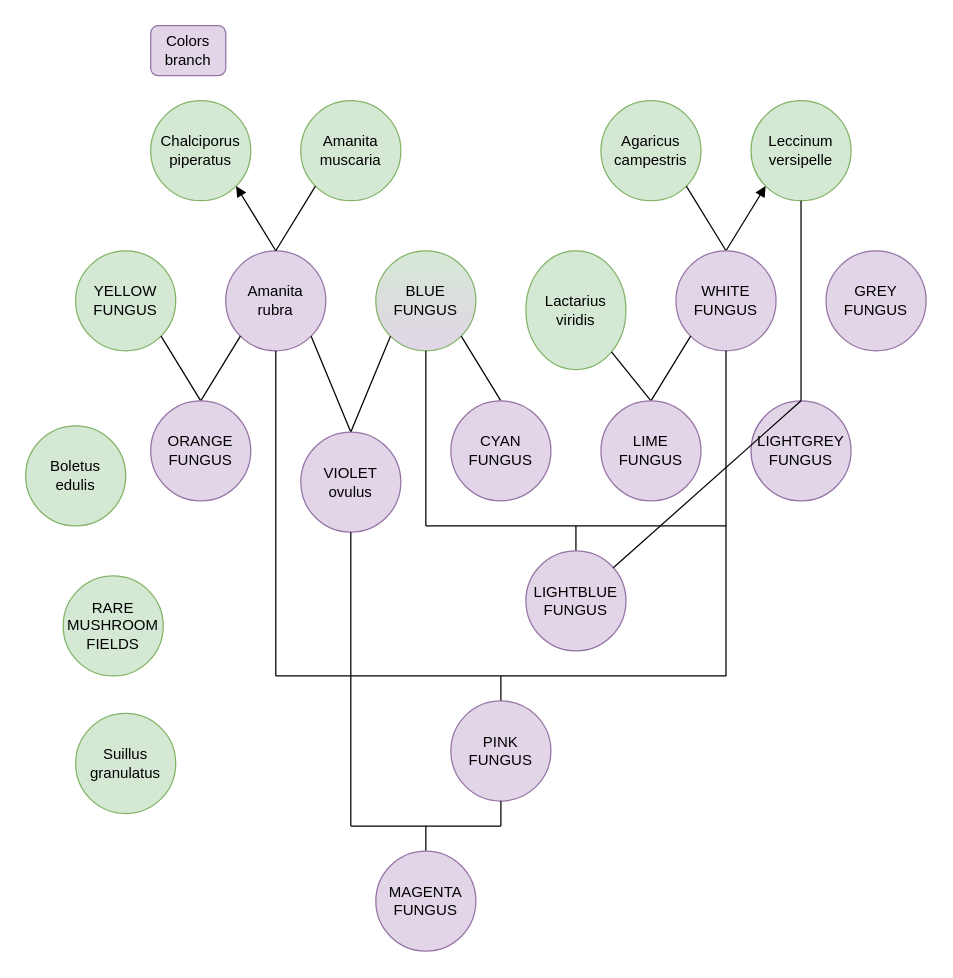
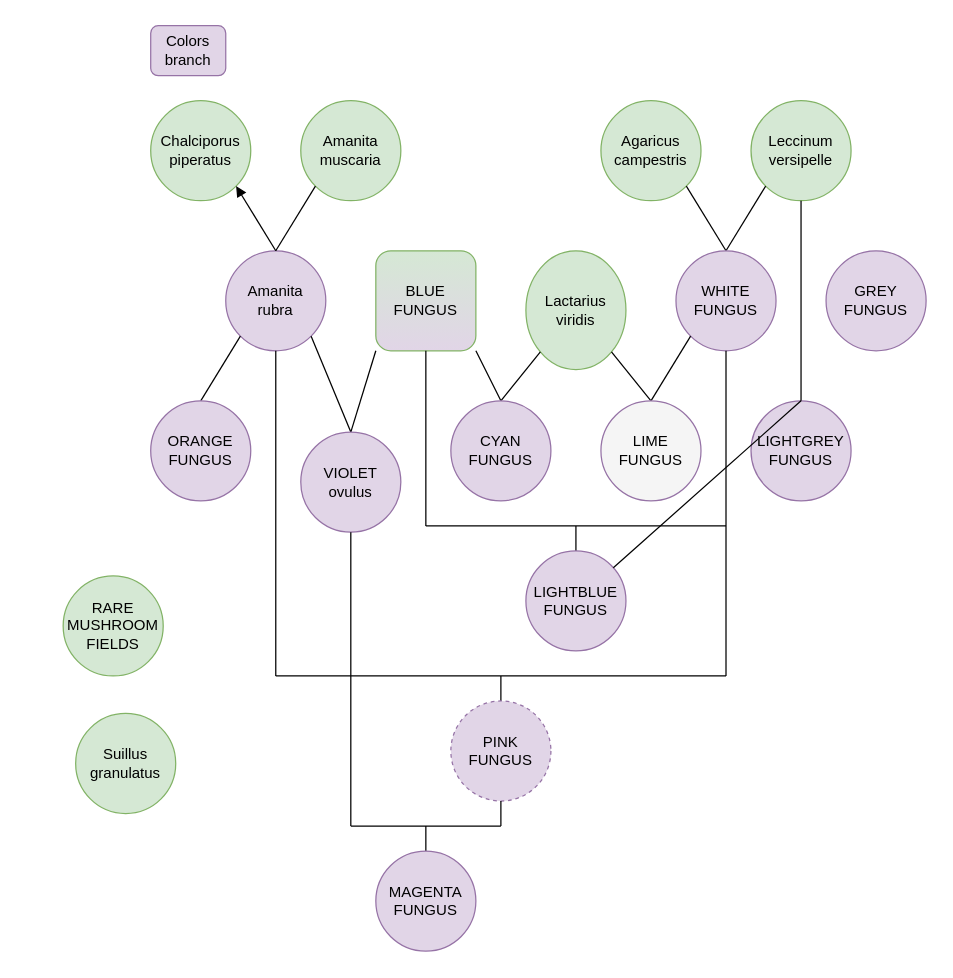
  <mxCell id="0" />
  <mxCell id="1" parent="0" />
  <mxCell id="2" value="Amanita&lt;br&gt;muscaria" style="ellipse;whiteSpace=wrap;html=1;aspect=fixed;fillColor=#d5e8d4;strokeColor=#82b366;" parent="1" vertex="1"><mxGeometry x="240" y="80" width="80" height="80" as="geometry" /></mxCell>
  <mxCell id="3" value="Chalciporus piperatus" style="ellipse;whiteSpace=wrap;html=1;aspect=fixed;fillColor=#d5e8d4;strokeColor=#82b366;" parent="1" vertex="1"><mxGeometry x="120" y="80" width="80" height="80" as="geometry" /></mxCell>
  <mxCell id="4" value="Amanita&lt;br&gt;rubra" style="ellipse;whiteSpace=wrap;html=1;aspect=fixed;fillColor=#e1d5e7;strokeColor=#9673a6;" parent="1" vertex="1"><mxGeometry x="180" y="200" width="80" height="80" as="geometry" /></mxCell>
  <mxCell id="5" value="" style="endArrow=none;html=1;rounded=0;entryX=0;entryY=1;entryDx=0;entryDy=0;exitX=0.5;exitY=0;exitDx=0;exitDy=0;" parent="1" source="4" target="2" edge="1"><mxGeometry width="50" height="50" relative="1" as="geometry"><mxPoint x="140" y="190" as="sourcePoint" /><mxPoint x="180" y="230" as="targetPoint" /></mxGeometry></mxCell>
  <mxCell id="6" value="" style="endArrow=block;html=1;rounded=0;entryX=1;entryY=1;entryDx=0;entryDy=0;exitX=0.5;exitY=0;exitDx=0;exitDy=0;" parent="1" source="4" target="3" edge="1"><mxGeometry width="50" height="50" relative="1" as="geometry"><mxPoint x="140" y="200" as="sourcePoint" /><mxPoint x="180" y="230" as="targetPoint" /></mxGeometry></mxCell>
- <mxCell id="7" value="YELLOW&lt;br&gt;FUNGUS" style="ellipse;whiteSpace=wrap;html=1;aspect=fixed;fillColor=#d5e8d4;strokeColor=#82b366;" parent="1" vertex="1"><mxGeometry x="60" y="200" width="80" height="80" as="geometry" /></mxCell>
- <mxCell id="8" value="" style="endArrow=none;html=1;rounded=0;entryX=1;entryY=1;entryDx=0;entryDy=0;exitX=0.5;exitY=0;exitDx=0;exitDy=0;" parent="1" source="10" target="7" edge="1"><mxGeometry width="50" height="50" relative="1" as="geometry"><mxPoint x="60" y="320" as="sourcePoint" /><mxPoint x="100" y="200" as="targetPoint" /></mxGeometry></mxCell>
  <mxCell id="9" value="" style="endArrow=none;html=1;rounded=0;exitX=0.5;exitY=0;exitDx=0;exitDy=0;entryX=0;entryY=1;entryDx=0;entryDy=0;" parent="1" source="10" target="4" edge="1"><mxGeometry width="50" height="50" relative="1" as="geometry"><mxPoint x="60" y="320" as="sourcePoint" /><mxPoint x="140" y="280" as="targetPoint" /></mxGeometry></mxCell>
  <mxCell id="10" value="ORANGE&lt;br&gt;FUNGUS" style="ellipse;whiteSpace=wrap;html=1;aspect=fixed;fillColor=#e1d5e7;strokeColor=#9673a6;" parent="1" vertex="1"><mxGeometry x="120" y="320" width="80" height="80" as="geometry" /></mxCell>
- <mxCell id="11" value="BLUE&lt;br&gt;FUNGUS" style="ellipse;whiteSpace=wrap;html=1;aspect=fixed;fillColor=#e1d5e7;strokeColor=#82B366;gradientDirection=north;gradientColor=#D5E8D4;" parent="1" vertex="1"><mxGeometry x="300" y="200" width="80" height="80" as="geometry" /></mxCell>
+ <mxCell id="11" value="BLUE&lt;br&gt;FUNGUS" style="whiteSpace=wrap;html=1;aspect=fixed;fillColor=#e1d5e7;strokeColor=#82B366;gradientDirection=north;gradientColor=#D5E8D4;rounded=1;" parent="1" vertex="1"><mxGeometry x="300" y="200" width="80" height="80" as="geometry" /></mxCell>
  <mxCell id="12" value="" style="endArrow=none;html=1;rounded=0;exitX=1;exitY=1;exitDx=0;exitDy=0;entryX=0.5;entryY=0;entryDx=0;entryDy=0;" parent="1" source="4" target="14" edge="1"><mxGeometry width="50" height="50" relative="1" as="geometry"><mxPoint x="150" y="280" as="sourcePoint" /><mxPoint x="220" y="310" as="targetPoint" /></mxGeometry></mxCell>
  <mxCell id="13" value="" style="endArrow=none;html=1;rounded=0;entryX=0;entryY=1;entryDx=0;entryDy=0;exitX=0.5;exitY=0;exitDx=0;exitDy=0;" parent="1" source="14" target="11" edge="1"><mxGeometry width="50" height="50" relative="1" as="geometry"><mxPoint x="210" y="280" as="sourcePoint" /><mxPoint x="260" y="230" as="targetPoint" /></mxGeometry></mxCell>
  <mxCell id="14" value="VIOLET&lt;br&gt;ovulus" style="ellipse;whiteSpace=wrap;html=1;aspect=fixed;fillColor=#e1d5e7;strokeColor=#9673a6;" parent="1" vertex="1"><mxGeometry x="240" y="345" width="80" height="80" as="geometry" /></mxCell>
  <mxCell id="15" value="Leccinum&lt;br&gt;versipelle" style="ellipse;whiteSpace=wrap;html=1;aspect=fixed;fillColor=#d5e8d4;strokeColor=#82b366;" parent="1" vertex="1"><mxGeometry x="600" y="80" width="80" height="80" as="geometry" /></mxCell>
  <mxCell id="16" value="Lactarius&lt;br&gt;viridis" style="ellipse;whiteSpace=wrap;html=1;aspect=fixed;fillColor=#d5e8d4;strokeColor=#82b366;" parent="1" vertex="1"><mxGeometry x="420" y="200" width="80" height="95" as="geometry" /></mxCell>
+ <mxCell id="17" value="" style="endArrow=none;html=1;rounded=0;entryX=0;entryY=1;entryDx=0;entryDy=0;exitX=0.5;exitY=0;exitDx=0;exitDy=0;" parent="1" source="19" target="16" edge="1"><mxGeometry width="50" height="50" relative="1" as="geometry"><mxPoint x="370" y="310" as="sourcePoint" /><mxPoint x="420" y="260" as="targetPoint" /></mxGeometry></mxCell>
  <mxCell id="18" value="" style="endArrow=none;html=1;rounded=0;entryX=1;entryY=1;entryDx=0;entryDy=0;exitX=0.5;exitY=0;exitDx=0;exitDy=0;" parent="1" source="19" target="11" edge="1"><mxGeometry width="50" height="50" relative="1" as="geometry"><mxPoint x="350" y="320" as="sourcePoint" /><mxPoint x="420" y="260" as="targetPoint" /></mxGeometry></mxCell>
  <mxCell id="19" value="CYAN&lt;br&gt;FUNGUS" style="ellipse;whiteSpace=wrap;html=1;aspect=fixed;fillColor=#e1d5e7;strokeColor=#9673a6;" parent="1" vertex="1"><mxGeometry x="360" y="320" width="80" height="80" as="geometry" /></mxCell>
  <mxCell id="20" value="Agaricus&lt;br&gt;campestris" style="ellipse;whiteSpace=wrap;html=1;aspect=fixed;fillColor=#d5e8d4;strokeColor=#82b366;" parent="1" vertex="1"><mxGeometry x="480" y="80" width="80" height="80" as="geometry" /></mxCell>
  <mxCell id="21" value="" style="endArrow=none;html=1;rounded=0;entryX=1;entryY=1;entryDx=0;entryDy=0;exitX=0.5;exitY=0;exitDx=0;exitDy=0;" parent="1" source="23" target="20" edge="1"><mxGeometry width="50" height="50" relative="1" as="geometry"><mxPoint x="660" y="160" as="sourcePoint" /><mxPoint x="710" y="110" as="targetPoint" /></mxGeometry></mxCell>
- <mxCell id="22" value="" style="endArrow=block;html=1;rounded=0;entryX=0;entryY=1;entryDx=0;entryDy=0;exitX=0.5;exitY=0;exitDx=0;exitDy=0;" parent="1" source="23" target="15" edge="1"><mxGeometry width="50" height="50" relative="1" as="geometry"><mxPoint x="640" y="180" as="sourcePoint" /><mxPoint x="611.716" y="148.284" as="targetPoint" /></mxGeometry></mxCell>
+ <mxCell id="22" value="" style="endArrow=none;html=1;rounded=0;entryX=0;entryY=1;entryDx=0;entryDy=0;exitX=0.5;exitY=0;exitDx=0;exitDy=0;" parent="1" source="23" target="15" edge="1"><mxGeometry width="50" height="50" relative="1" as="geometry"><mxPoint x="640" y="180" as="sourcePoint" /><mxPoint x="611.716" y="148.284" as="targetPoint" /></mxGeometry></mxCell>
  <mxCell id="23" value="WHITE&lt;br&gt;FUNGUS" style="ellipse;whiteSpace=wrap;html=1;aspect=fixed;fillColor=#e1d5e7;strokeColor=#9673a6;" parent="1" vertex="1"><mxGeometry x="540" y="200" width="80" height="80" as="geometry" /></mxCell>
  <mxCell id="24" value="" style="endArrow=none;html=1;rounded=0;entryX=0;entryY=1;entryDx=0;entryDy=0;exitX=0.5;exitY=0;exitDx=0;exitDy=0;" parent="1" source="26" target="23" edge="1"><mxGeometry width="50" height="50" relative="1" as="geometry"><mxPoint x="600" y="270" as="sourcePoint" /><mxPoint x="650" y="220" as="targetPoint" /></mxGeometry></mxCell>
  <mxCell id="25" value="" style="endArrow=none;html=1;rounded=0;entryX=1;entryY=1;entryDx=0;entryDy=0;exitX=0.5;exitY=0;exitDx=0;exitDy=0;" parent="1" source="26" target="16" edge="1"><mxGeometry width="50" height="50" relative="1" as="geometry"><mxPoint x="540" y="300" as="sourcePoint" /><mxPoint x="650" y="220" as="targetPoint" /></mxGeometry></mxCell>
- <mxCell id="26" value="LIME&lt;br&gt;FUNGUS" style="ellipse;whiteSpace=wrap;html=1;aspect=fixed;fillColor=#e1d5e7;strokeColor=#9673a6;" parent="1" vertex="1"><mxGeometry x="480" y="320" width="80" height="80" as="geometry" /></mxCell>
+ <mxCell id="26" value="LIME&lt;br&gt;FUNGUS" style="ellipse;whiteSpace=wrap;html=1;aspect=fixed;fillColor=#f5f5f5;strokeColor=#9673a6;" parent="1" vertex="1"><mxGeometry x="480" y="320" width="80" height="80" as="geometry" /></mxCell>
  <mxCell id="27" value="" style="endArrow=none;html=1;rounded=0;entryX=0.5;entryY=1;entryDx=0;entryDy=0;" parent="1" target="23" edge="1"><mxGeometry width="50" height="50" relative="1" as="geometry"><mxPoint x="580" y="540" as="sourcePoint" /><mxPoint x="510" y="280" as="targetPoint" /></mxGeometry></mxCell>
  <mxCell id="28" value="" style="endArrow=none;html=1;rounded=0;entryX=0.5;entryY=1;entryDx=0;entryDy=0;" parent="1" target="11" edge="1"><mxGeometry width="50" height="50" relative="1" as="geometry"><mxPoint x="340" y="420" as="sourcePoint" /><mxPoint x="510" y="280" as="targetPoint" /></mxGeometry></mxCell>
  <mxCell id="29" value="" style="endArrow=none;html=1;rounded=0;" parent="1" edge="1"><mxGeometry width="50" height="50" relative="1" as="geometry"><mxPoint x="340" y="420" as="sourcePoint" /><mxPoint x="580" y="420" as="targetPoint" /></mxGeometry></mxCell>
  <mxCell id="30" value="" style="endArrow=none;html=1;rounded=0;exitX=0.5;exitY=0;exitDx=0;exitDy=0;" parent="1" source="31" edge="1"><mxGeometry width="50" height="50" relative="1" as="geometry"><mxPoint x="460" y="450" as="sourcePoint" /><mxPoint x="460" y="420" as="targetPoint" /></mxGeometry></mxCell>
  <mxCell id="31" value="LIGHTBLUE&lt;br&gt;FUNGUS" style="ellipse;whiteSpace=wrap;html=1;aspect=fixed;fillColor=#e1d5e7;strokeColor=#9673a6;" parent="1" vertex="1"><mxGeometry x="420" y="440" width="80" height="80" as="geometry" /></mxCell>
  <mxCell id="32" value="" style="endArrow=none;html=1;rounded=0;exitX=0.5;exitY=1;exitDx=0;exitDy=0;" parent="1" source="4" edge="1"><mxGeometry width="50" height="50" relative="1" as="geometry"><mxPoint x="380" y="360" as="sourcePoint" /><mxPoint x="220" y="540" as="targetPoint" /></mxGeometry></mxCell>
  <mxCell id="33" value="" style="endArrow=none;html=1;rounded=0;" parent="1" edge="1"><mxGeometry width="50" height="50" relative="1" as="geometry"><mxPoint x="220" y="540" as="sourcePoint" /><mxPoint x="580" y="540" as="targetPoint" /></mxGeometry></mxCell>
  <mxCell id="34" value="" style="endArrow=none;html=1;rounded=0;exitX=0.5;exitY=0;exitDx=0;exitDy=0;" parent="1" source="35" edge="1"><mxGeometry width="50" height="50" relative="1" as="geometry"><mxPoint x="400" y="580" as="sourcePoint" /><mxPoint x="400" y="540" as="targetPoint" /></mxGeometry></mxCell>
- <mxCell id="35" value="PINK&lt;br&gt;FUNGUS" style="ellipse;whiteSpace=wrap;html=1;aspect=fixed;fillColor=#e1d5e7;strokeColor=#9673a6;" parent="1" vertex="1"><mxGeometry x="360" y="560" width="80" height="80" as="geometry" /></mxCell>
+ <mxCell id="35" value="PINK&lt;br&gt;FUNGUS" style="ellipse;whiteSpace=wrap;html=1;aspect=fixed;fillColor=#e1d5e7;strokeColor=#9673a6;dashed=1;" parent="1" vertex="1"><mxGeometry x="360" y="560" width="80" height="80" as="geometry" /></mxCell>
  <mxCell id="36" value="" style="endArrow=none;html=1;rounded=0;entryX=0.5;entryY=1;entryDx=0;entryDy=0;" parent="1" target="14" edge="1"><mxGeometry width="50" height="50" relative="1" as="geometry"><mxPoint x="280" y="660" as="sourcePoint" /><mxPoint x="290" y="430" as="targetPoint" /></mxGeometry></mxCell>
  <mxCell id="37" value="" style="endArrow=none;html=1;rounded=0;entryX=0.5;entryY=1;entryDx=0;entryDy=0;" parent="1" target="35" edge="1"><mxGeometry width="50" height="50" relative="1" as="geometry"><mxPoint x="400" y="660" as="sourcePoint" /><mxPoint x="460" y="650" as="targetPoint" /></mxGeometry></mxCell>
  <mxCell id="38" value="" style="endArrow=none;html=1;rounded=0;" parent="1" edge="1"><mxGeometry width="50" height="50" relative="1" as="geometry"><mxPoint x="280" y="660" as="sourcePoint" /><mxPoint x="400" y="660" as="targetPoint" /></mxGeometry></mxCell>
  <mxCell id="39" value="" style="endArrow=none;html=1;rounded=0;exitX=0.5;exitY=0;exitDx=0;exitDy=0;" parent="1" source="40" edge="1"><mxGeometry width="50" height="50" relative="1" as="geometry"><mxPoint x="340" y="720" as="sourcePoint" /><mxPoint x="340" y="660" as="targetPoint" /></mxGeometry></mxCell>
  <mxCell id="40" value="MAGENTA&lt;br&gt;FUNGUS" style="ellipse;whiteSpace=wrap;html=1;aspect=fixed;fillColor=#e1d5e7;strokeColor=#9673a6;" parent="1" vertex="1"><mxGeometry x="300" y="680" width="80" height="80" as="geometry" /></mxCell>
  <mxCell id="41" value="LIGHTGREY&lt;br&gt;FUNGUS" style="ellipse;whiteSpace=wrap;html=1;aspect=fixed;fillColor=#e1d5e7;strokeColor=#9673a6;" parent="1" vertex="1"><mxGeometry x="600" y="320" width="80" height="80" as="geometry" /></mxCell>
  <mxCell id="42" value="GREY&lt;br&gt;FUNGUS" style="ellipse;whiteSpace=wrap;html=1;aspect=fixed;fillColor=#e1d5e7;strokeColor=#9673a6;" parent="1" vertex="1"><mxGeometry x="660" y="200" width="80" height="80" as="geometry" /></mxCell>
  <mxCell id="43" value="" style="endArrow=none;html=1;rounded=0;exitX=0.5;exitY=0;exitDx=0;exitDy=0;" parent="1" source="41" target="15" edge="1"><mxGeometry width="50" height="50" relative="1" as="geometry"><mxPoint x="640" y="320" as="sourcePoint" /><mxPoint x="600" y="320" as="targetPoint" /></mxGeometry></mxCell>
  <mxCell id="44" value="" style="endArrow=none;html=1;rounded=0;exitX=0.5;exitY=0;exitDx=0;exitDy=0;" parent="1" source="41" target="31" edge="1"><mxGeometry width="50" height="50" relative="1" as="geometry"><mxPoint x="640" y="320" as="sourcePoint" /><mxPoint x="600" y="320" as="targetPoint" /></mxGeometry></mxCell>
  <mxCell id="45" value="RARE&lt;br&gt;MUSHROOM&lt;br&gt;FIELDS" style="ellipse;whiteSpace=wrap;html=1;aspect=fixed;fillColor=#d5e8d4;strokeColor=#82b366;" parent="1" vertex="1"><mxGeometry x="50" y="460" width="80" height="80" as="geometry" /></mxCell>
  <mxCell id="46" value="Suillus&lt;br&gt;granulatus" style="ellipse;whiteSpace=wrap;html=1;aspect=fixed;fillColor=#d5e8d4;strokeColor=#82b366;" parent="1" vertex="1"><mxGeometry x="60" y="570" width="80" height="80" as="geometry" /></mxCell>
- <mxCell id="47" value="Boletus&lt;br&gt;edulis" style="ellipse;whiteSpace=wrap;html=1;aspect=fixed;fillColor=#d5e8d4;strokeColor=#82b366;" parent="1" vertex="1"><mxGeometry y="340" width="80" height="80" as="geometry" x="20" /></mxCell>
  <mxCell id="48" value="Colors branch" style="rounded=1;whiteSpace=wrap;html=1;fillColor=#e1d5e7;strokeColor=#9673a6;" vertex="1" parent="1"><mxGeometry x="120" y="20" width="60" height="40" as="geometry" /></mxCell>
